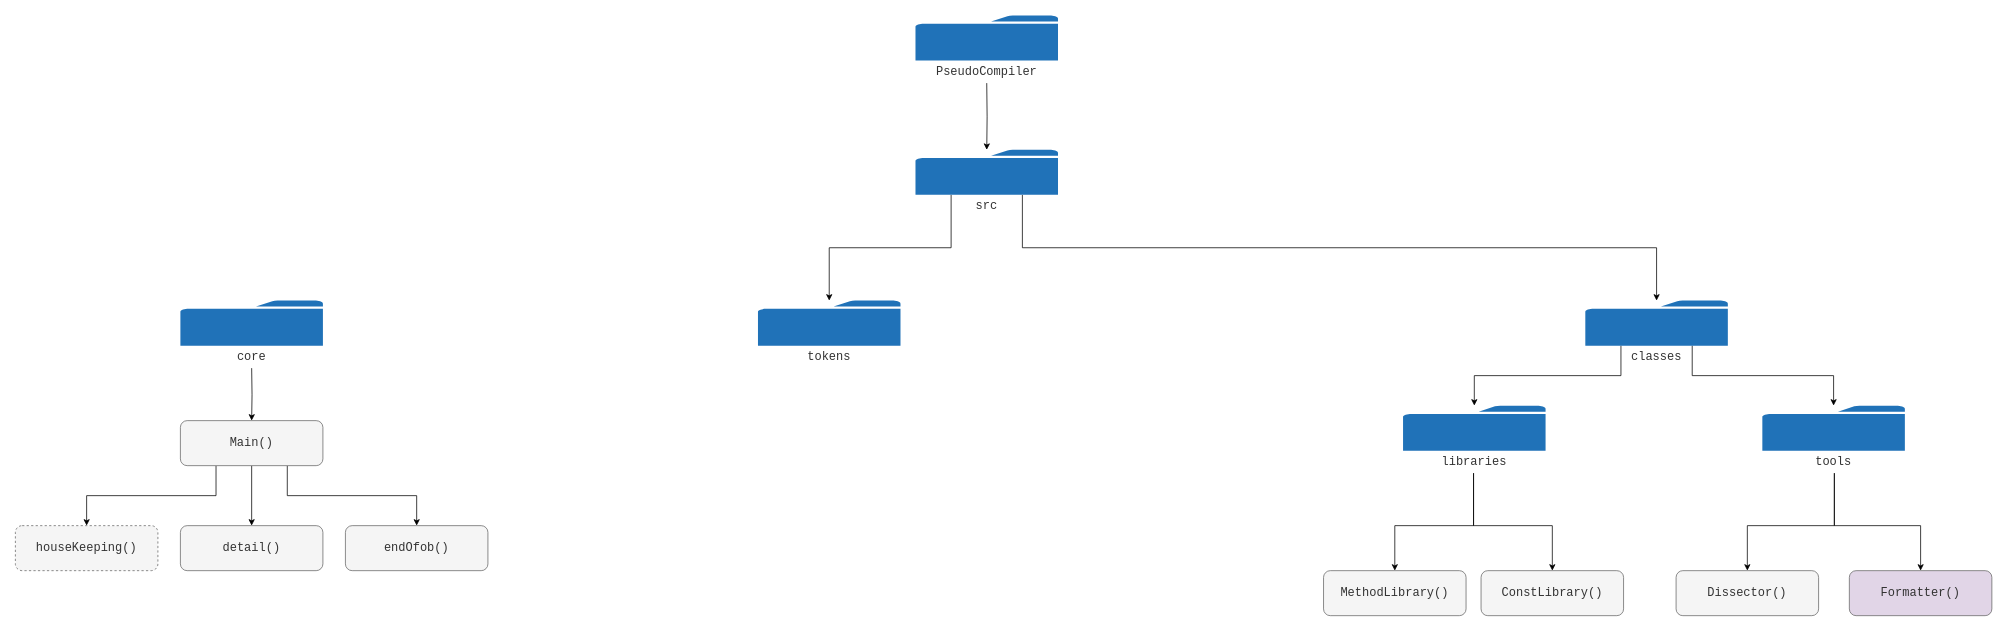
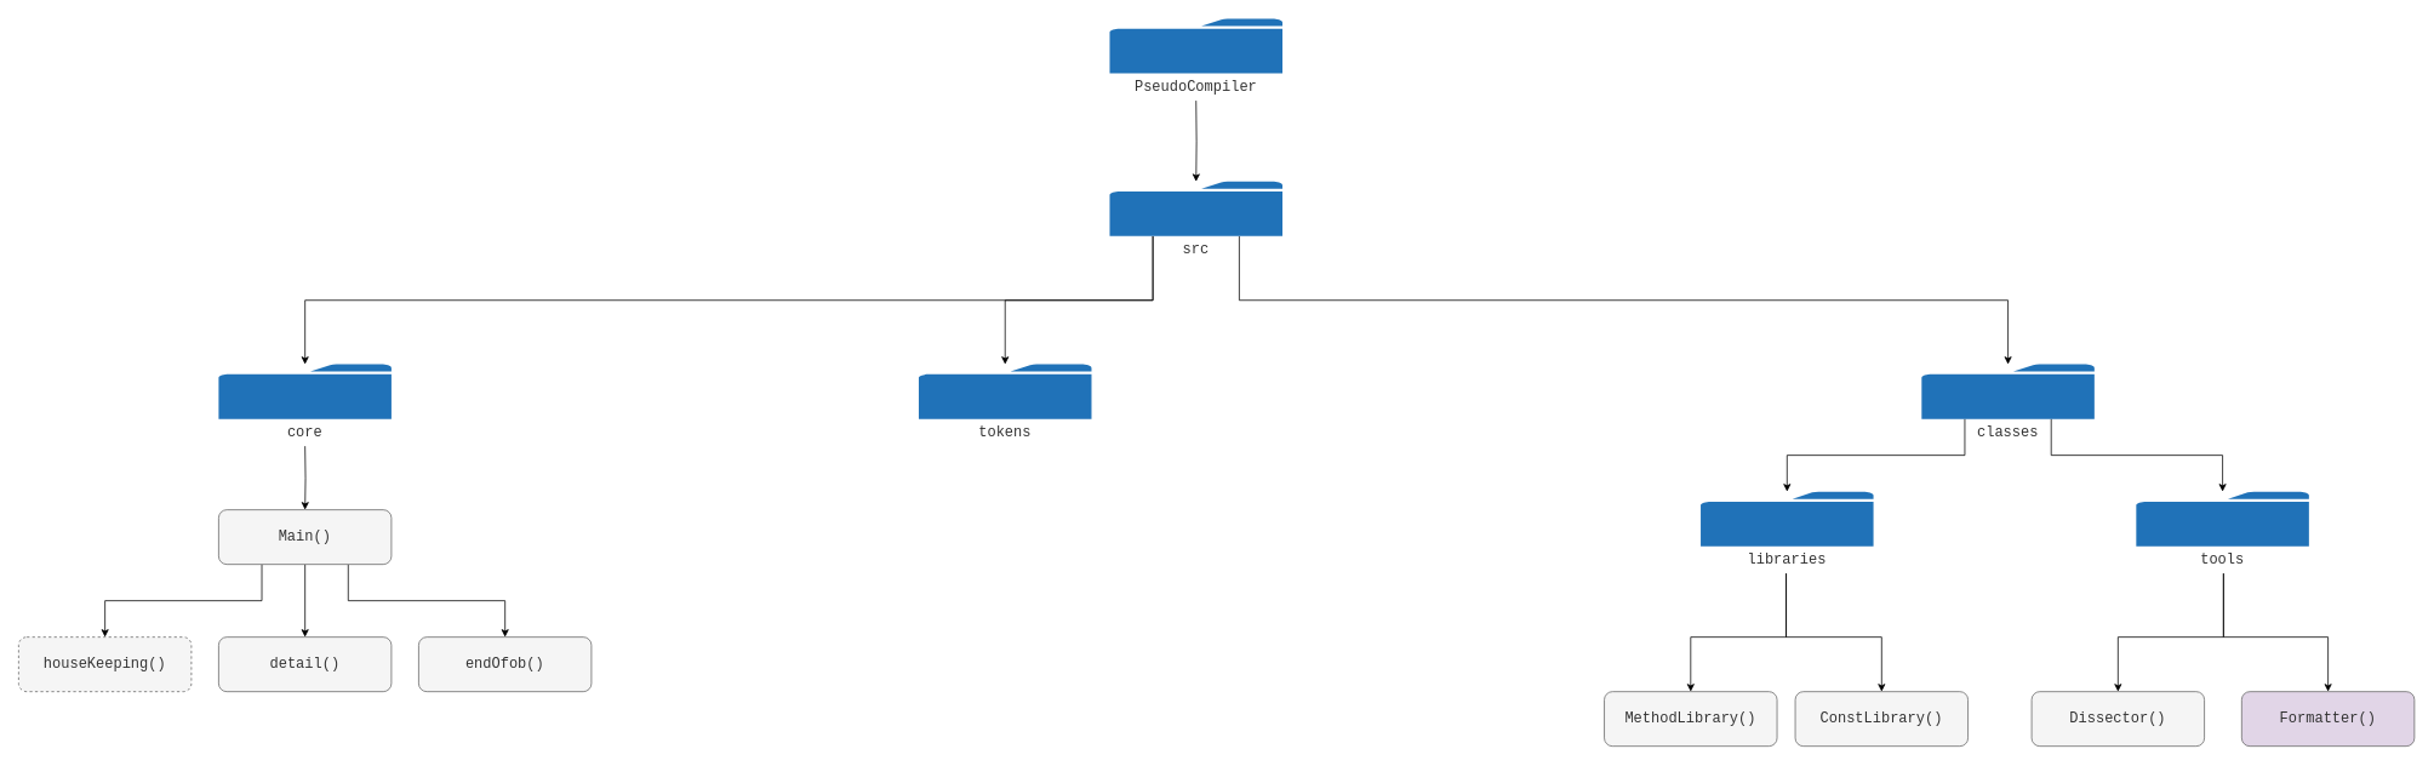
  <mxCell id="0" />
  <mxCell id="1" parent="0" />
  <mxCell id="2" style="edgeStyle=orthogonalEdgeStyle;rounded=0;orthogonalLoop=1;jettySize=auto;html=1;entryX=0.5;entryY=0;entryDx=0;entryDy=0;" edge="1" parent="1" target="28"><mxGeometry relative="1" as="geometry"><mxPoint x="1315" y="110" as="sourcePoint" /><mxPoint x="1315" y="210" as="targetPoint" /></mxGeometry></mxCell>
  <mxCell id="3" value="PseudoCompiler" style="rounded=1;whiteSpace=wrap;html=1;fillColor=#2072B8;fontColor=#333333;strokeColor=none;fontSize=16;fontFamily=Courier New;sketch=0;pointerEvents=1;shadow=0;dashed=0;labelPosition=center;verticalLabelPosition=bottom;verticalAlign=top;outlineConnect=0;shape=mxgraph.office.concepts.folder;" vertex="1" parent="1"><mxGeometry x="1220" y="20" width="190" height="60" as="geometry" /></mxCell>
  <mxCell id="4" value="houseKeeping()" style="rounded=1;whiteSpace=wrap;html=1;fillColor=#f5f5f5;fontColor=#333333;strokeColor=#666666;fontSize=16;fontFamily=Courier New;dashed=1;" vertex="1" parent="1"><mxGeometry x="20" y="700" width="190" height="60" as="geometry" /></mxCell>
  <mxCell id="5" value="detail()" style="rounded=1;whiteSpace=wrap;html=1;fillColor=#f5f5f5;fontColor=#333333;strokeColor=#666666;fontSize=16;fontFamily=Courier New;" vertex="1" parent="1"><mxGeometry x="240" y="700" width="190" height="60" as="geometry" /></mxCell>
  <mxCell id="6" value="endOfob()" style="rounded=1;whiteSpace=wrap;html=1;fillColor=#f5f5f5;fontColor=#333333;strokeColor=#666666;fontSize=16;fontFamily=Courier New;" vertex="1" parent="1"><mxGeometry x="460" y="700" width="190" height="60" as="geometry" /></mxCell>
  <mxCell id="7" style="edgeStyle=orthogonalEdgeStyle;rounded=0;orthogonalLoop=1;jettySize=auto;html=1;exitX=0.25;exitY=1;exitDx=0;exitDy=0;entryX=0.5;entryY=0;entryDx=0;entryDy=0;" edge="1" parent="1" source="10" target="4"><mxGeometry relative="1" as="geometry" /></mxCell>
  <mxCell id="8" style="edgeStyle=orthogonalEdgeStyle;rounded=0;orthogonalLoop=1;jettySize=auto;html=1;exitX=0.5;exitY=1;exitDx=0;exitDy=0;entryX=0.5;entryY=0;entryDx=0;entryDy=0;" edge="1" parent="1" source="10" target="5"><mxGeometry relative="1" as="geometry" /></mxCell>
  <mxCell id="9" style="edgeStyle=orthogonalEdgeStyle;rounded=0;orthogonalLoop=1;jettySize=auto;html=1;exitX=0.75;exitY=1;exitDx=0;exitDy=0;entryX=0.5;entryY=0;entryDx=0;entryDy=0;" edge="1" parent="1" source="10" target="6"><mxGeometry relative="1" as="geometry" /></mxCell>
  <mxCell id="10" value="Main()" style="rounded=1;whiteSpace=wrap;html=1;fillColor=#f5f5f5;fontColor=#333333;strokeColor=#666666;fontSize=16;fontFamily=Courier New;" vertex="1" parent="1"><mxGeometry x="240" y="560" width="190" height="60" as="geometry" /></mxCell>
  <mxCell id="11" value="MethodLibrary()" style="rounded=1;whiteSpace=wrap;html=1;fillColor=#f5f5f5;fontColor=#333333;strokeColor=#666666;fontSize=16;fontFamily=Courier New;" vertex="1" parent="1"><mxGeometry x="1764" y="760" width="190" height="60" as="geometry" /></mxCell>
  <mxCell id="12" value="ConstLibrary()" style="rounded=1;whiteSpace=wrap;html=1;fillColor=#f5f5f5;fontColor=#333333;strokeColor=#666666;fontSize=16;fontFamily=Courier New;" vertex="1" parent="1"><mxGeometry x="1974" y="760" width="190" height="60" as="geometry" /></mxCell>
  <mxCell id="13" style="edgeStyle=orthogonalEdgeStyle;rounded=0;orthogonalLoop=1;jettySize=auto;html=1;exitX=0.25;exitY=1;exitDx=0;exitDy=0;entryX=0.5;entryY=0;entryDx=0;entryDy=0;" edge="1" parent="1" source="15" target="24"><mxGeometry relative="1" as="geometry"><mxPoint x="2153" y="470" as="sourcePoint" /><mxPoint x="1966" y="540" as="targetPoint" /></mxGeometry></mxCell>
  <mxCell id="14" style="edgeStyle=orthogonalEdgeStyle;rounded=0;orthogonalLoop=1;jettySize=auto;html=1;entryX=0.5;entryY=0;entryDx=0;entryDy=0;exitX=0.75;exitY=1;exitDx=0;exitDy=0;" edge="1" parent="1" source="15" target="20"><mxGeometry relative="1" as="geometry"><mxPoint x="2263" y="470" as="sourcePoint" /></mxGeometry></mxCell>
  <mxCell id="15" value="classes" style="rounded=1;whiteSpace=wrap;html=1;fillColor=#2072B8;fontColor=#333333;strokeColor=none;fontSize=16;fontFamily=Courier New;sketch=0;pointerEvents=1;shadow=0;dashed=0;labelPosition=center;verticalLabelPosition=bottom;verticalAlign=top;outlineConnect=0;shape=mxgraph.office.concepts.folder;" vertex="1" parent="1"><mxGeometry x="2113" y="400" width="190" height="60" as="geometry" /></mxCell>
+ <mxCell id="16" style="edgeStyle=orthogonalEdgeStyle;rounded=0;orthogonalLoop=1;jettySize=auto;html=1;exitX=0.25;exitY=1;exitDx=0;exitDy=0;entryX=0.5;entryY=0;entryDx=0;entryDy=0;" edge="1" parent="1" source="28" target="30"><mxGeometry relative="1" as="geometry"><mxPoint x="1267.5" y="270" as="sourcePoint" /></mxGeometry></mxCell>
  <mxCell id="17" style="edgeStyle=orthogonalEdgeStyle;rounded=0;orthogonalLoop=1;jettySize=auto;html=1;exitX=0.75;exitY=1;exitDx=0;exitDy=0;entryX=0.5;entryY=0;entryDx=0;entryDy=0;" edge="1" parent="1" source="28" target="15"><mxGeometry relative="1" as="geometry"><mxPoint x="1362.5" y="270" as="sourcePoint" /></mxGeometry></mxCell>
  <mxCell id="18" style="edgeStyle=orthogonalEdgeStyle;rounded=0;orthogonalLoop=1;jettySize=auto;html=1;entryX=0.5;entryY=0;entryDx=0;entryDy=0;" edge="1" parent="1" target="25"><mxGeometry relative="1" as="geometry"><mxPoint x="2445" y="630" as="sourcePoint" /><Array as="points"><mxPoint x="2445" y="700" /><mxPoint x="2329" y="700" /></Array></mxGeometry></mxCell>
  <mxCell id="19" style="edgeStyle=orthogonalEdgeStyle;rounded=0;orthogonalLoop=1;jettySize=auto;html=1;entryX=0.5;entryY=0;entryDx=0;entryDy=0;" edge="1" parent="1" target="21"><mxGeometry relative="1" as="geometry"><mxPoint x="2445" y="630" as="sourcePoint" /><Array as="points"><mxPoint x="2445" y="700" /><mxPoint x="2560" y="700" /></Array></mxGeometry></mxCell>
  <mxCell id="20" value="tools" style="rounded=1;whiteSpace=wrap;html=1;fillColor=#2072B8;fontColor=#333333;strokeColor=none;fontSize=16;fontFamily=Courier New;sketch=0;pointerEvents=1;shadow=0;dashed=0;labelPosition=center;verticalLabelPosition=bottom;verticalAlign=top;outlineConnect=0;shape=mxgraph.office.concepts.folder;" vertex="1" parent="1"><mxGeometry x="2349" y="540" width="190" height="60" as="geometry" /></mxCell>
  <mxCell id="21" value="Formatter()" style="rounded=1;whiteSpace=wrap;html=1;fillColor=#e1d5e7;fontColor=#333333;strokeColor=#666666;fontSize=16;fontFamily=Courier New;" vertex="1" parent="1"><mxGeometry x="2465" y="760" width="190" height="60" as="geometry" /></mxCell>
  <mxCell id="22" style="edgeStyle=orthogonalEdgeStyle;rounded=0;orthogonalLoop=1;jettySize=auto;html=1;entryX=0.5;entryY=0;entryDx=0;entryDy=0;" edge="1" parent="1" target="11"><mxGeometry relative="1" as="geometry"><mxPoint x="1964" y="630" as="sourcePoint" /><Array as="points"><mxPoint x="1964" y="700" /><mxPoint x="1859" y="700" /></Array></mxGeometry></mxCell>
  <mxCell id="23" style="edgeStyle=orthogonalEdgeStyle;rounded=0;orthogonalLoop=1;jettySize=auto;html=1;entryX=0.5;entryY=0;entryDx=0;entryDy=0;" edge="1" parent="1" target="12"><mxGeometry relative="1" as="geometry"><mxPoint x="1964" y="630" as="sourcePoint" /><Array as="points"><mxPoint x="1964" y="630" /><mxPoint x="1964" y="700" /><mxPoint x="2189" y="700" /></Array></mxGeometry></mxCell>
  <mxCell id="24" value="libraries" style="rounded=1;whiteSpace=wrap;html=1;fillColor=#2072B8;fontColor=#333333;strokeColor=none;fontSize=16;fontFamily=Courier New;sketch=0;pointerEvents=1;shadow=0;dashed=0;labelPosition=center;verticalLabelPosition=bottom;verticalAlign=top;outlineConnect=0;shape=mxgraph.office.concepts.folder;" vertex="1" parent="1"><mxGeometry x="1870" y="540" width="190" height="60" as="geometry" /></mxCell>
  <mxCell id="25" value="Dissector()" style="rounded=1;whiteSpace=wrap;html=1;fillColor=#f5f5f5;fontColor=#333333;strokeColor=#666666;fontSize=16;fontFamily=Courier New;" vertex="1" parent="1"><mxGeometry x="2234" y="760" width="190" height="60" as="geometry" /></mxCell>
  <mxCell id="26" value="tokens" style="rounded=1;whiteSpace=wrap;html=1;fillColor=#2072B8;fontColor=#333333;strokeColor=none;fontSize=16;fontFamily=Courier New;sketch=0;pointerEvents=1;shadow=0;dashed=0;labelPosition=center;verticalLabelPosition=bottom;verticalAlign=top;outlineConnect=0;shape=mxgraph.office.concepts.folder;" vertex="1" parent="1"><mxGeometry x="1010" y="400" width="190" height="60" as="geometry" /></mxCell>
  <mxCell id="27" style="edgeStyle=orthogonalEdgeStyle;rounded=0;orthogonalLoop=1;jettySize=auto;html=1;exitX=0.25;exitY=1;exitDx=0;exitDy=0;entryX=0.5;entryY=0;entryDx=0;entryDy=0;" edge="1" parent="1" source="28" target="26"><mxGeometry relative="1" as="geometry" /></mxCell>
  <mxCell id="28" value="src" style="rounded=1;whiteSpace=wrap;html=1;fillColor=#2072B8;fontColor=#333333;strokeColor=none;fontSize=16;fontFamily=Courier New;sketch=0;pointerEvents=1;shadow=0;dashed=0;labelPosition=center;verticalLabelPosition=bottom;verticalAlign=top;outlineConnect=0;shape=mxgraph.office.concepts.folder;" vertex="1" parent="1"><mxGeometry x="1220" y="199" width="190" height="60" as="geometry" /></mxCell>
  <mxCell id="29" style="edgeStyle=orthogonalEdgeStyle;rounded=0;orthogonalLoop=1;jettySize=auto;html=1;entryX=0.5;entryY=0;entryDx=0;entryDy=0;" edge="1" parent="1" target="10"><mxGeometry relative="1" as="geometry"><mxPoint x="335" y="490" as="sourcePoint" /></mxGeometry></mxCell>
  <mxCell id="30" value="core" style="rounded=1;whiteSpace=wrap;html=1;fillColor=#2072B8;fontColor=#333333;strokeColor=none;fontSize=16;fontFamily=Courier New;sketch=0;pointerEvents=1;shadow=0;dashed=0;labelPosition=center;verticalLabelPosition=bottom;verticalAlign=top;outlineConnect=0;shape=mxgraph.office.concepts.folder;" vertex="1" parent="1"><mxGeometry x="240" y="400" width="190" height="60" as="geometry" /></mxCell>
